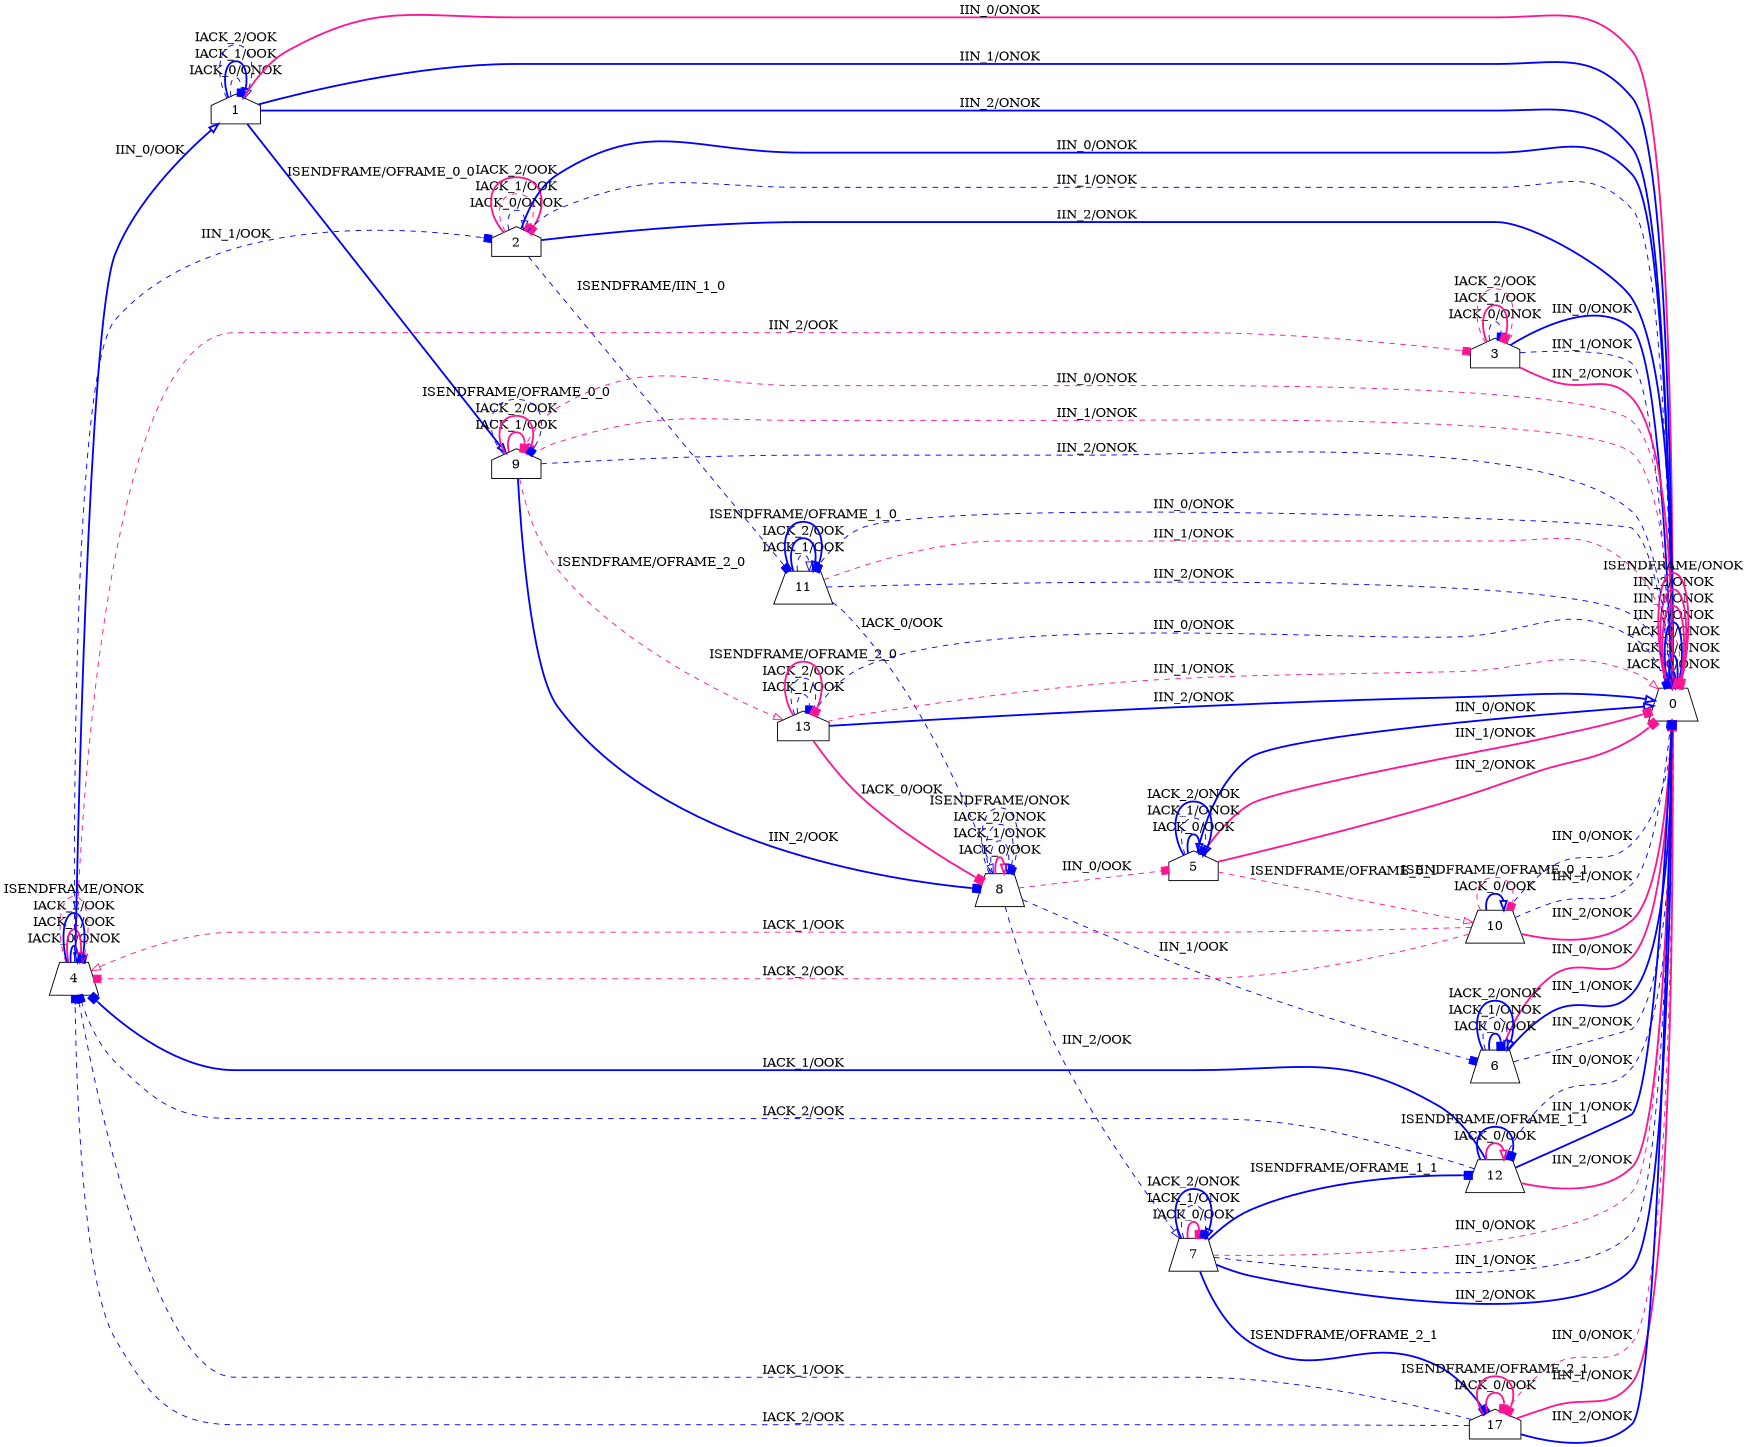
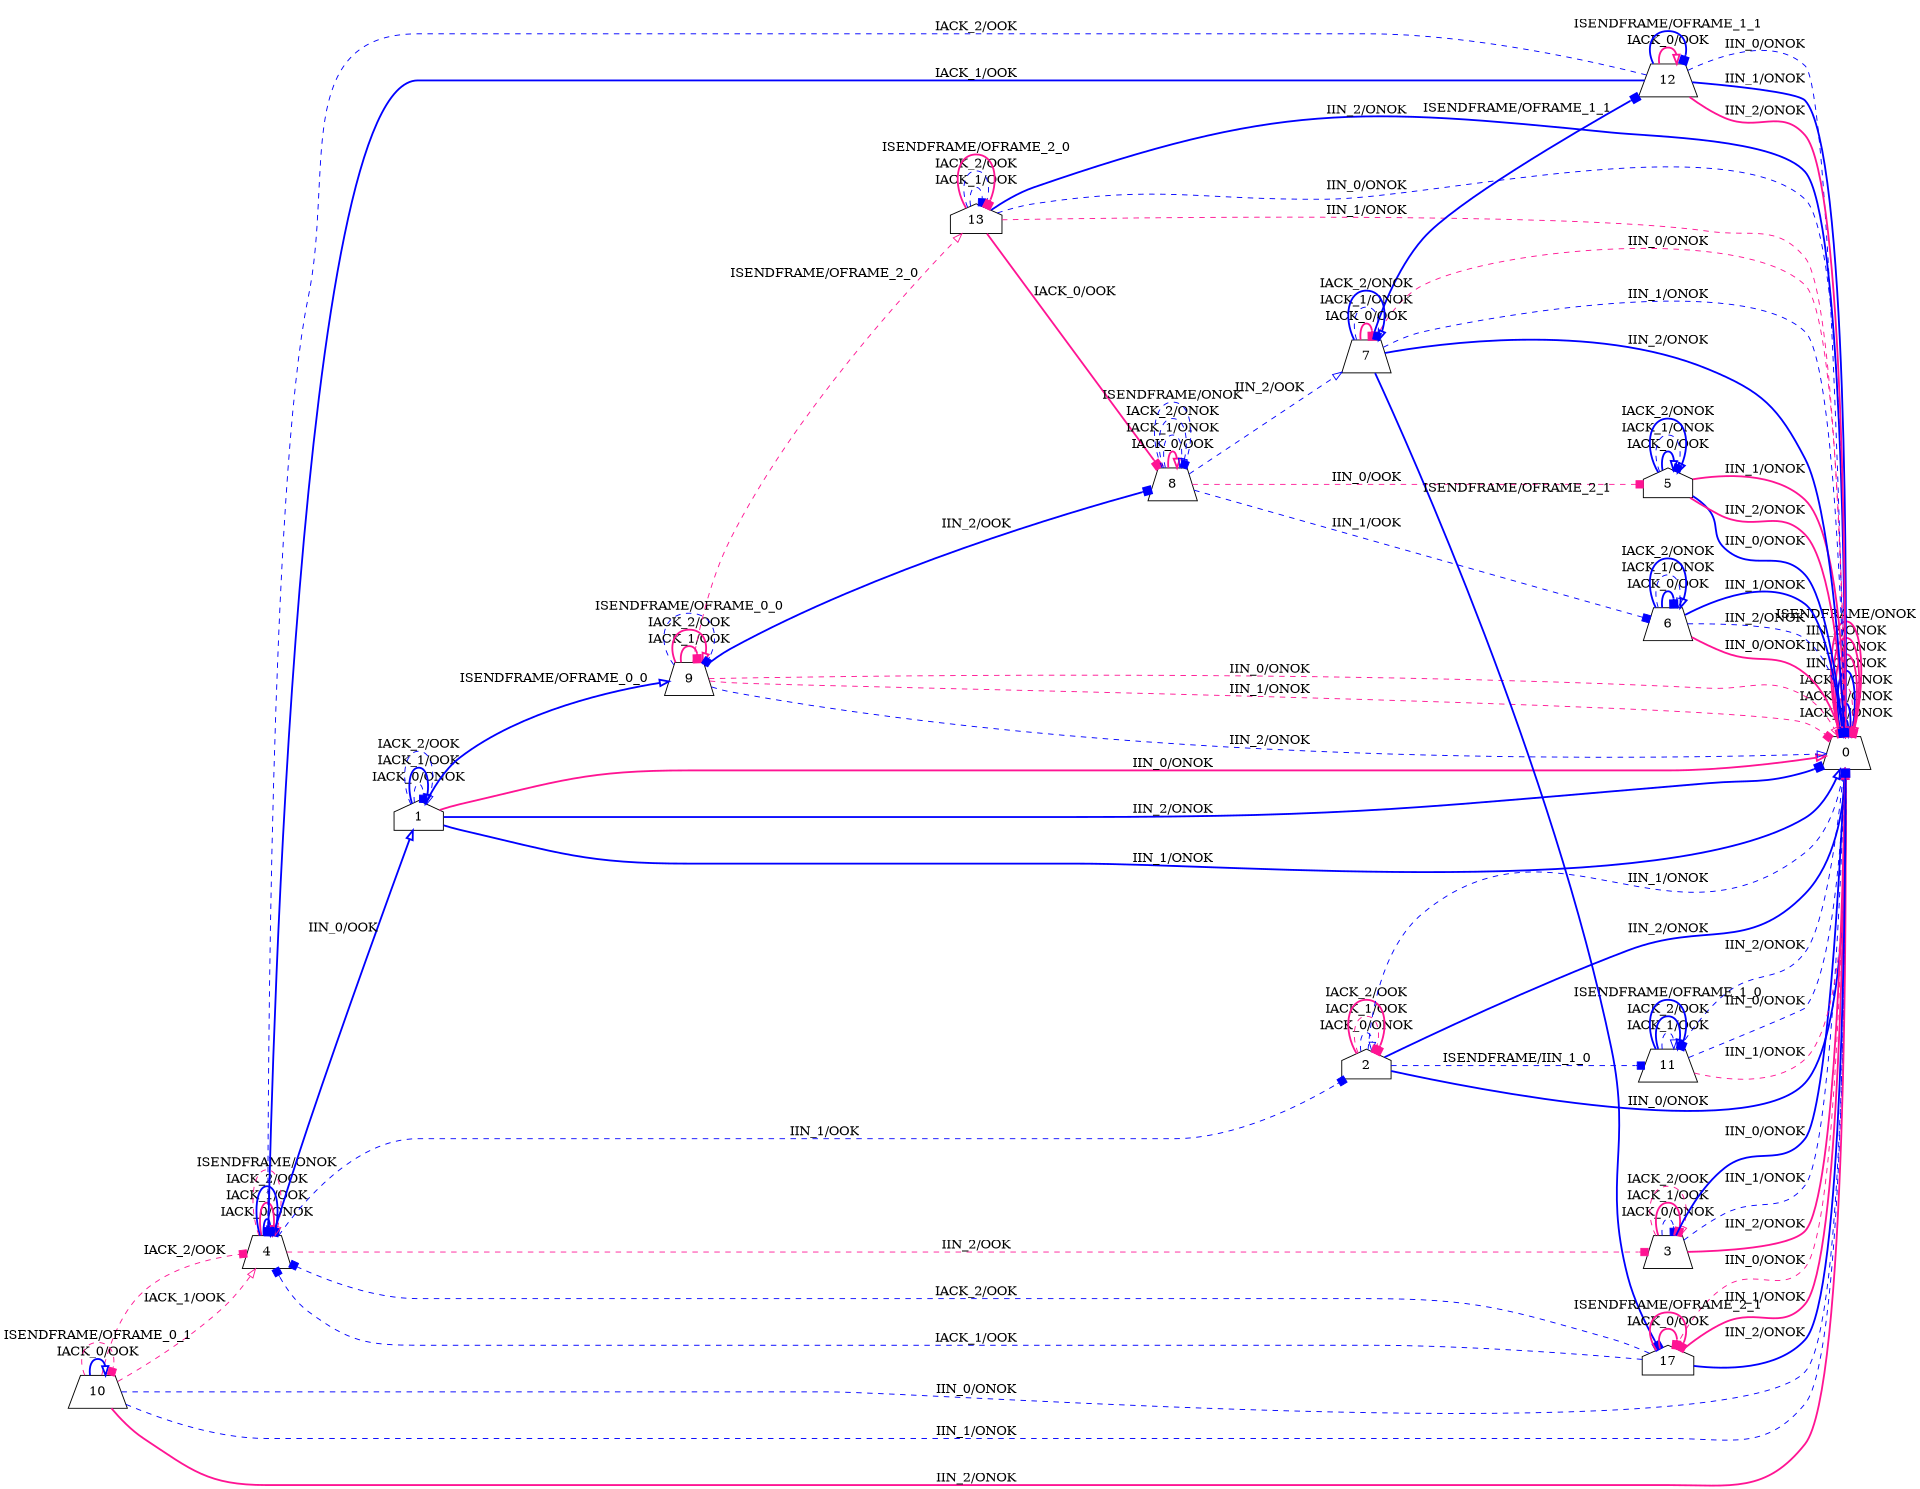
  digraph {
    rankdir=LR
    node [shape=trapezium]
    edge [arrowhead=box color=blue style=bold]
    4
    1 [shape=house]
    2 [shape=house]
-   3 [shape=house]
+   3
    0
-   9 [shape=house]
+   9
    11
    13 [shape=house]
    8
    5 [shape=house]
    10
    6
    12
    7
    n15 [label=17 shape=house]
    4 -> 4 [arrowhead=onormal label="IACK_0/ONOK"]
    4 -> 4 [arrowhead=onormal color=deeppink label="IACK_1/OOK"]
    4 -> 4 [label="IACK_2/OOK"]
    4 -> 4 [arrowhead=onormal color=deeppink label="ISENDFRAME/ONOK" style=dashed]
    4 -> 1 [arrowhead=onormal label="IIN_0/OOK"]
    4 -> 2 [label="IIN_1/OOK" style=dashed]
    4 -> 3 [color=deeppink label="IIN_2/OOK" style=dashed]
    1 -> 1 [label="IACK_0/ONOK" style=dashed]
    1 -> 1 [arrowhead=onormal label="IACK_1/OOK"]
    1 -> 1 [arrowhead=onormal label="IACK_2/OOK" style=dashed]
    1 -> 0 [arrowhead=onormal color=deeppink label="IIN_0/ONOK"]
    1 -> 0 [arrowhead=onormal label="IIN_1/ONOK"]
    1 -> 0 [label="IIN_2/ONOK"]
    1 -> 9 [arrowhead=onormal label="ISENDFRAME/OFRAME_0_0"]
    2 -> 2 [arrowhead=onormal label="IACK_0/ONOK" style=dashed]
    2 -> 2 [color=deeppink label="IACK_1/OOK" style=dashed]
    2 -> 2 [color=deeppink label="IACK_2/OOK"]
    2 -> 0 [label="IIN_0/ONOK"]
    2 -> 0 [arrowhead=onormal label="IIN_1/ONOK" style=dashed]
    2 -> 0 [arrowhead=onormal label="IIN_2/ONOK"]
    2 -> 11 [label="ISENDFRAME/IIN_1_0" style=dashed]
    3 -> 3 [label="IACK_0/ONOK" style=dashed]
    3 -> 3 [color=deeppink label="IACK_1/OOK"]
    3 -> 3 [arrowhead=onormal color=deeppink label="IACK_2/OOK" style=dashed]
    3 -> 0 [arrowhead=onormal label="IIN_0/ONOK"]
    3 -> 0 [arrowhead=onormal label="IIN_1/ONOK" style=dashed]
    3 -> 0 [arrowhead=onormal color=deeppink label="IIN_2/ONOK"]
    0 -> 0 [arrowhead=onormal label="IACK_0/ONOK"]
    0 -> 0 [label="IACK_1/ONOK"]
    0 -> 0 [arrowhead=onormal color=deeppink label="IACK_2/ONOK" style=dashed]
    0 -> 0 [label="IIN_0/ONOK"]
    0 -> 0 [color=deeppink label="IIN_1/ONOK"]
    0 -> 0 [color=deeppink label="IIN_2/ONOK"]
    0 -> 0 [arrowhead=onormal color=deeppink label="ISENDFRAME/ONOK"]
    9 -> 0 [arrowhead=onormal color=deeppink label="IIN_0/ONOK" style=dashed]
    9 -> 0 [color=deeppink label="IIN_1/ONOK" style=dashed]
    9 -> 0 [arrowhead=onormal label="IIN_2/ONOK" style=dashed]
    9 -> 9 [color=deeppink label="IACK_1/OOK"]
    9 -> 9 [arrowhead=onormal color=deeppink label="IACK_2/OOK"]
    9 -> 9 [label="ISENDFRAME/OFRAME_0_0" style=dashed]
    9 -> 13 [arrowhead=onormal color=deeppink label="ISENDFRAME/OFRAME_2_0" style=dashed]
    9 -> 8 [label="IIN_2/OOK"]
    11 -> 0 [arrowhead=onormal label="IIN_0/ONOK" style=dashed]
    11 -> 0 [arrowhead=onormal color=deeppink label="IIN_1/ONOK" style=dashed]
    11 -> 0 [arrowhead=onormal label="IIN_2/ONOK" style=dashed]
    11 -> 11 [arrowhead=onormal label="IACK_1/OOK" style=dashed]
    11 -> 11 [arrowhead=onormal label="IACK_2/OOK"]
    11 -> 11 [label="ISENDFRAME/OFRAME_1_0"]
-   11 -> 8 [arrowhead=onormal label="IACK_0/OOK" style=dashed]
    13 -> 0 [label="IIN_0/ONOK" style=dashed]
    13 -> 0 [arrowhead=onormal color=deeppink label="IIN_1/ONOK" style=dashed]
    13 -> 0 [arrowhead=onormal label="IIN_2/ONOK"]
    13 -> 13 [label="IACK_1/OOK" style=dashed]
    13 -> 13 [label="IACK_2/OOK" style=dashed]
    13 -> 13 [color=deeppink label="ISENDFRAME/OFRAME_2_0"]
    13 -> 8 [color=deeppink label="IACK_0/OOK"]
    8 -> 8 [arrowhead=onormal color=deeppink label="IACK_0/OOK"]
    8 -> 8 [arrowhead=onormal label="IACK_1/ONOK" style=dashed]
    8 -> 8 [arrowhead=onormal label="IACK_2/ONOK" style=dashed]
    8 -> 8 [label="ISENDFRAME/ONOK" style=dashed]
    8 -> 5 [color=deeppink label="IIN_0/OOK" style=dashed]
    8 -> 6 [label="IIN_1/OOK" style=dashed]
    8 -> 7 [arrowhead=onormal label="IIN_2/OOK" style=dashed]
    5 -> 0 [arrowhead=onormal label="IIN_0/ONOK"]
    5 -> 0 [color=deeppink label="IIN_1/ONOK"]
    5 -> 0 [color=deeppink label="IIN_2/ONOK"]
    5 -> 5 [arrowhead=onormal label="IACK_0/OOK"]
    5 -> 5 [label="IACK_1/ONOK" style=dashed]
    5 -> 5 [arrowhead=onormal label="IACK_2/ONOK"]
-   5 -> 10 [arrowhead=onormal color=deeppink label="ISENDFRAME/OFRAME_0_1" style=dashed]
    10 -> 4 [arrowhead=onormal color=deeppink label="IACK_1/OOK" style=dashed]
    10 -> 4 [color=deeppink label="IACK_2/OOK" style=dashed]
    10 -> 0 [label="IIN_0/ONOK" style=dashed]
    10 -> 0 [label="IIN_1/ONOK" style=dashed]
    10 -> 0 [color=deeppink label="IIN_2/ONOK"]
    10 -> 10 [arrowhead=onormal label="IACK_0/OOK"]
    10 -> 10 [color=deeppink label="ISENDFRAME/OFRAME_0_1" style=dashed]
    6 -> 0 [color=deeppink label="IIN_0/ONOK"]
    6 -> 0 [label="IIN_1/ONOK"]
    6 -> 0 [label="IIN_2/ONOK" style=dashed]
    6 -> 6 [label="IACK_0/OOK"]
    6 -> 6 [arrowhead=onormal label="IACK_1/ONOK" style=dashed]
    6 -> 6 [arrowhead=onormal label="IACK_2/ONOK"]
    12 -> 4 [label="IACK_1/OOK"]
    12 -> 4 [label="IACK_2/OOK" style=dashed]
    12 -> 0 [label="IIN_0/ONOK" style=dashed]
    12 -> 0 [arrowhead=onormal label="IIN_1/ONOK"]
    12 -> 0 [arrowhead=onormal color=deeppink label="IIN_2/ONOK"]
    12 -> 12 [arrowhead=onormal color=deeppink label="IACK_0/OOK"]
    12 -> 12 [label="ISENDFRAME/OFRAME_1_1"]
    7 -> 0 [arrowhead=onormal color=deeppink label="IIN_0/ONOK" style=dashed]
    7 -> 0 [label="IIN_1/ONOK" style=dashed]
    7 -> 0 [label="IIN_2/ONOK"]
    7 -> 12 [label="ISENDFRAME/OFRAME_1_1"]
    7 -> 7 [color=deeppink label="IACK_0/OOK"]
    7 -> 7 [label="IACK_1/ONOK" style=dashed]
    7 -> 7 [arrowhead=onormal label="IACK_2/ONOK"]
    7 -> n15 [label="ISENDFRAME/OFRAME_2_1"]
    n15 -> 4 [label="IACK_1/OOK" style=dashed]
    n15 -> 4 [label="IACK_2/OOK" style=dashed]
    n15 -> 0 [color=deeppink label="IIN_0/ONOK" style=dashed]
    n15 -> 0 [arrowhead=onormal color=deeppink label="IIN_1/ONOK"]
    n15 -> 0 [label="IIN_2/ONOK"]
    n15 -> n15 [color=deeppink label="IACK_0/OOK"]
    n15 -> n15 [color=deeppink label="ISENDFRAME/OFRAME_2_1"]
  }
